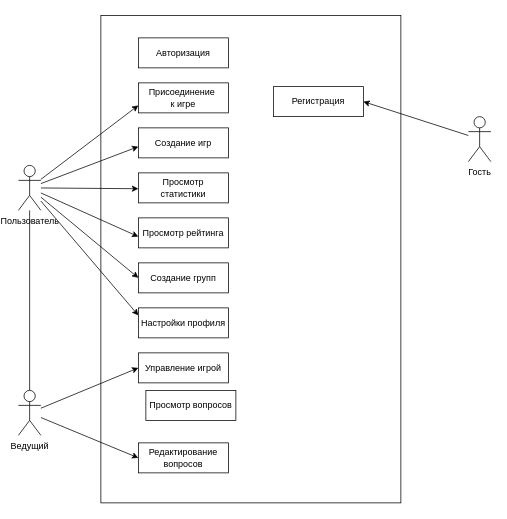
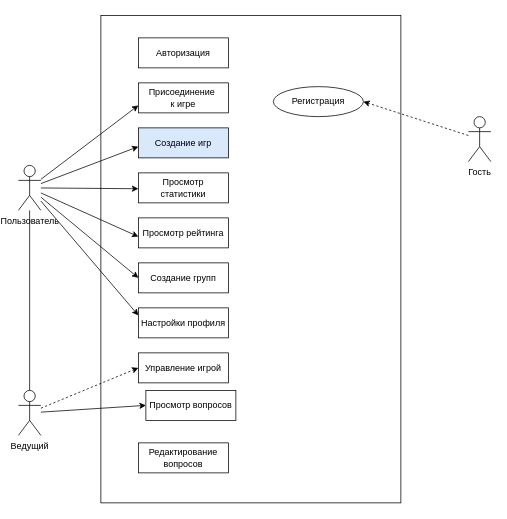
  <mxCell id="0" />
  <mxCell id="1" parent="0" />
  <mxCell id="2" value="" style="rounded=0;whiteSpace=wrap;html=1;" vertex="1" parent="1"><mxGeometry x="130" y="20" width="400" height="650" as="geometry" /></mxCell>
- <mxCell id="3" style="rounded=0;orthogonalLoop=1;jettySize=auto;html=1;entryX=1;entryY=0.5;entryDx=0;entryDy=0;" edge="1" parent="1" source="4" target="20"><mxGeometry relative="1" as="geometry" /></mxCell>
+ <mxCell id="3" style="rounded=0;orthogonalLoop=1;jettySize=auto;html=1;entryX=1;entryY=0.5;entryDx=0;entryDy=0;dashed=1;" edge="1" parent="1" source="4" target="20"><mxGeometry relative="1" as="geometry" /></mxCell>
  <mxCell id="4" value="Гость" style="shape=umlActor;verticalLabelPosition=bottom;verticalAlign=top;html=1;outlineConnect=0;" parent="1" vertex="1"><mxGeometry x="620" y="155" width="30" height="60" as="geometry" /></mxCell>
  <mxCell id="5" style="rounded=0;orthogonalLoop=1;jettySize=auto;html=1;endArrow=none;endFill=0;" parent="1" source="9" target="16" edge="1"><mxGeometry relative="1" as="geometry" /></mxCell>
- <mxCell id="6" style="rounded=0;orthogonalLoop=1;jettySize=auto;html=1;entryX=0;entryY=0.5;entryDx=0;entryDy=0;" edge="1" parent="1" source="9" target="17"><mxGeometry relative="1" as="geometry" /></mxCell>
- <mxCell id="8" style="rounded=0;orthogonalLoop=1;jettySize=auto;html=1;entryX=0;entryY=0.5;entryDx=0;entryDy=0;" edge="1" parent="1" source="9" target="19"><mxGeometry relative="1" as="geometry" /></mxCell>
+ <mxCell id="6" style="rounded=0;orthogonalLoop=1;jettySize=auto;html=1;entryX=0;entryY=0.5;entryDx=0;entryDy=0;dashed=1;" edge="1" parent="1" source="9" target="17"><mxGeometry relative="1" as="geometry" /></mxCell>
+ <mxCell id="7" style="rounded=0;orthogonalLoop=1;jettySize=auto;html=1;entryX=0;entryY=0.5;entryDx=0;entryDy=0;" edge="1" parent="1" source="9" target="18"><mxGeometry relative="1" as="geometry" /></mxCell>
  <mxCell id="9" value="Ведущий" style="shape=umlActor;verticalLabelPosition=bottom;verticalAlign=top;html=1;outlineConnect=0;" parent="1" vertex="1"><mxGeometry x="20" y="520" width="30" height="60" as="geometry" /></mxCell>
  <mxCell id="10" style="rounded=0;orthogonalLoop=1;jettySize=auto;html=1;entryX=0;entryY=0.5;entryDx=0;entryDy=0;" parent="1" source="16" edge="1"><mxGeometry relative="1" as="geometry"><mxPoint x="180" y="140" as="targetPoint" /></mxGeometry></mxCell>
  <mxCell id="11" style="rounded=0;orthogonalLoop=1;jettySize=auto;html=1;entryX=0;entryY=0.5;entryDx=0;entryDy=0;" parent="1" source="16" edge="1"><mxGeometry relative="1" as="geometry"><mxPoint x="180" y="195" as="targetPoint" /></mxGeometry></mxCell>
  <mxCell id="12" style="rounded=0;orthogonalLoop=1;jettySize=auto;html=1;" parent="1" source="16" edge="1"><mxGeometry relative="1" as="geometry"><mxPoint x="180" y="251.154" as="targetPoint" /></mxGeometry></mxCell>
  <mxCell id="13" style="rounded=0;orthogonalLoop=1;jettySize=auto;html=1;entryX=0;entryY=0.5;entryDx=0;entryDy=0;" parent="1" source="16" edge="1"><mxGeometry relative="1" as="geometry"><mxPoint x="180" y="315" as="targetPoint" /></mxGeometry></mxCell>
  <mxCell id="14" style="rounded=0;orthogonalLoop=1;jettySize=auto;html=1;entryX=0;entryY=0.5;entryDx=0;entryDy=0;" parent="1" source="16" edge="1"><mxGeometry relative="1" as="geometry"><mxPoint x="180" y="370" as="targetPoint" /></mxGeometry></mxCell>
  <mxCell id="15" style="rounded=0;orthogonalLoop=1;jettySize=auto;html=1;" parent="1" source="16" edge="1"><mxGeometry relative="1" as="geometry"><mxPoint x="180" y="420" as="targetPoint" /></mxGeometry></mxCell>
  <mxCell id="16" value="Пользователь" style="shape=umlActor;verticalLabelPosition=bottom;verticalAlign=top;html=1;outlineConnect=0;" parent="1" vertex="1"><mxGeometry x="20" y="220" width="30" height="60" as="geometry" /></mxCell>
  <mxCell id="17" value="Управление игрой" style="rounded=0;whiteSpace=wrap;html=1;" parent="1" vertex="1"><mxGeometry x="180" y="470" width="120" height="40" as="geometry" /></mxCell>
  <mxCell id="18" value="Просмотр вопросов" style="rounded=0;whiteSpace=wrap;html=1;" parent="1" vertex="1"><mxGeometry x="190" y="520" width="120" height="40" as="geometry" /></mxCell>
  <mxCell id="19" value="Редактирование&lt;div&gt;&lt;span style=&quot;background-color: initial;&quot;&gt;вопросов&lt;/span&gt;&lt;/div&gt;" style="rounded=0;whiteSpace=wrap;html=1;" parent="1" vertex="1"><mxGeometry x="180" y="590" width="120" height="40" as="geometry" /></mxCell>
- <mxCell id="20" value="Регистрация" style="rounded=0;whiteSpace=wrap;html=1;" parent="1" vertex="1"><mxGeometry x="360" y="115" width="120" height="40" as="geometry" /></mxCell>
+ <mxCell id="20" value="Регистрация" style="ellipse;whiteSpace=wrap;html=1;" parent="1" vertex="1"><mxGeometry x="360" y="115" width="120" height="40" as="geometry" /></mxCell>
  <mxCell id="21" value="Авторизация" style="rounded=0;whiteSpace=wrap;html=1;" parent="1" vertex="1"><mxGeometry x="180" y="50" width="120" height="40" as="geometry" /></mxCell>
- <mxCell id="22" value="Создание игр" style="rounded=0;whiteSpace=wrap;html=1;" parent="1" vertex="1"><mxGeometry x="180" y="170" width="120" height="40" as="geometry" /></mxCell>
+ <mxCell id="22" value="Создание игр" style="rounded=0;whiteSpace=wrap;html=1;fillColor=#dae8fc;" parent="1" vertex="1"><mxGeometry x="180" y="170" width="120" height="40" as="geometry" /></mxCell>
  <mxCell id="23" value="Присоединение&amp;nbsp;&lt;div&gt;к игре&lt;/div&gt;" style="rounded=0;whiteSpace=wrap;html=1;" parent="1" vertex="1"><mxGeometry x="180" y="110" width="120" height="40" as="geometry" /></mxCell>
  <mxCell id="24" value="Просмотр статистики" style="rounded=0;whiteSpace=wrap;html=1;" parent="1" vertex="1"><mxGeometry x="180" y="230" width="120" height="40" as="geometry" /></mxCell>
  <mxCell id="25" value="Просмотр рейтинга" style="rounded=0;whiteSpace=wrap;html=1;" parent="1" vertex="1"><mxGeometry x="180" y="290" width="120" height="40" as="geometry" /></mxCell>
  <mxCell id="26" value="Создание групп" style="rounded=0;whiteSpace=wrap;html=1;" parent="1" vertex="1"><mxGeometry x="180" y="350" width="120" height="40" as="geometry" /></mxCell>
  <mxCell id="27" value="Настройки профиля" style="rounded=0;whiteSpace=wrap;html=1;" parent="1" vertex="1"><mxGeometry x="180" y="410" width="120" height="40" as="geometry" /></mxCell>
